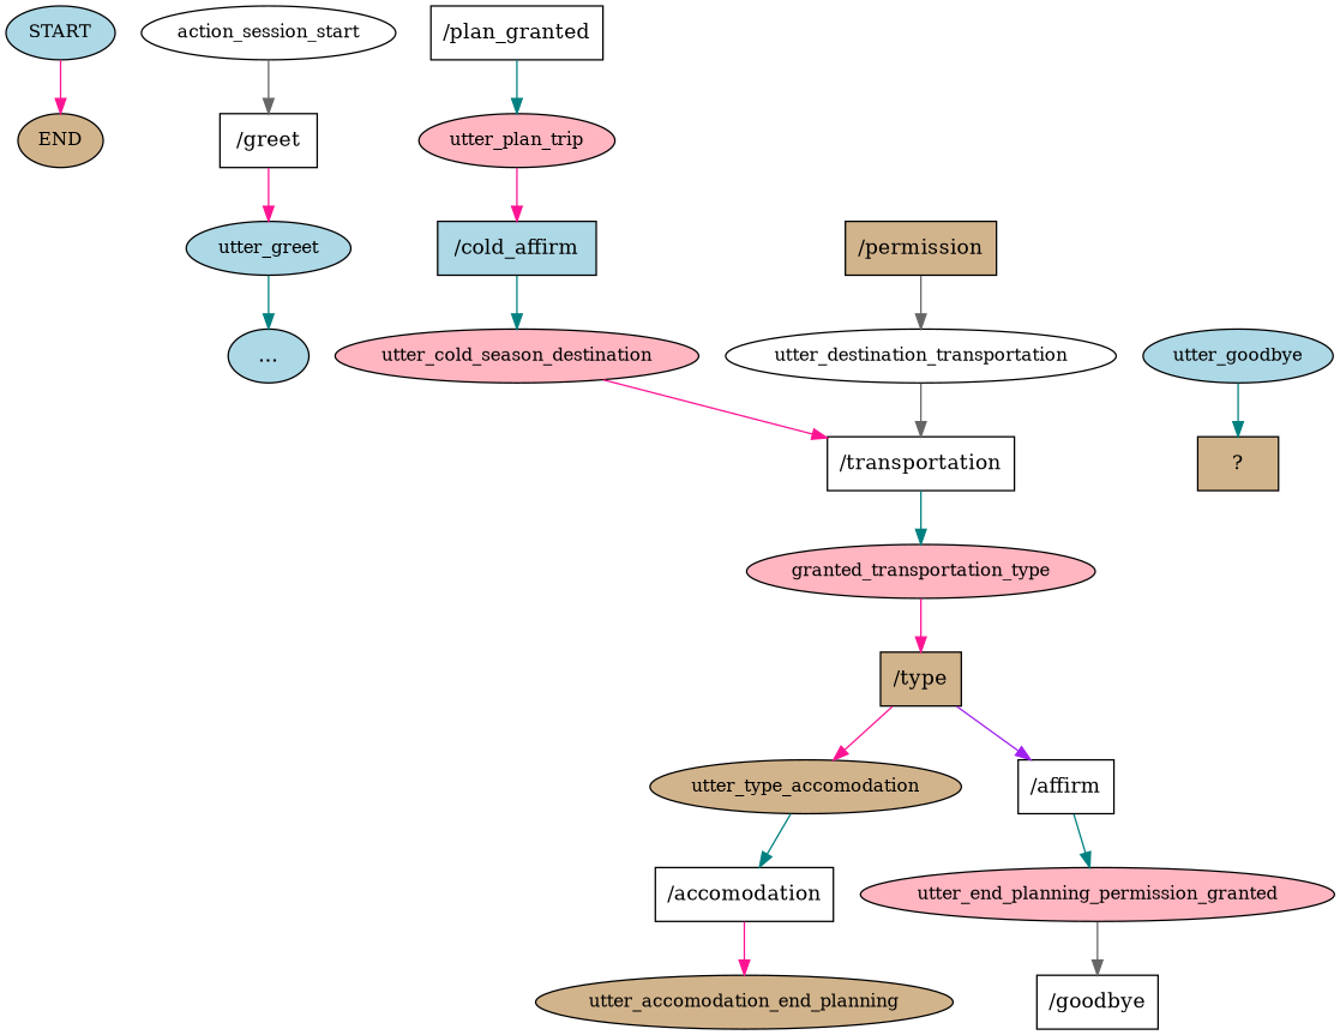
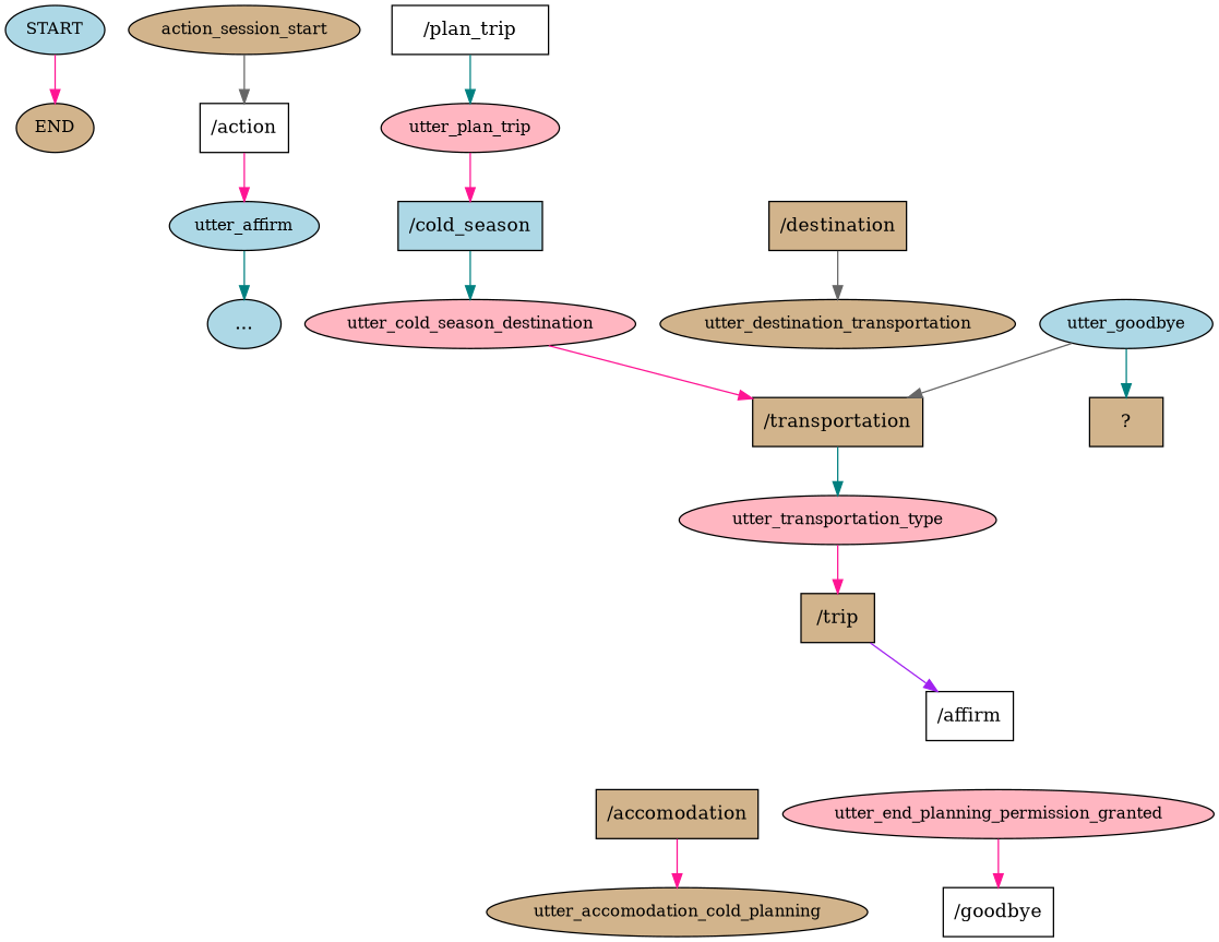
  digraph {
    node [fillcolor=tan fontsize=12 style=filled]
    edge [color=deeppink]
    n1 [fillcolor=lightblue label=START]
    n2 [label=END]
-   n3 [fillcolor=white label=action_session_start]
-   n4 [fillcolor=white label="/greet" shape=rect fontsize=""]
-   n5 [fillcolor=lightblue label=utter_greet]
+   n3 [label=action_session_start]
+   n4 [fillcolor=white label="/action" shape=rect fontsize=""]
+   n5 [fillcolor=lightblue label=utter_affirm]
    n6 [fillcolor=lightblue label="..." fontsize=""]
-   n7 [fillcolor=white label="/plan_granted" shape=rect fontsize=""]
+   n7 [fillcolor=white label="/plan_trip" shape=rect fontsize=""]
    n8 [fillcolor=lightpink label=utter_plan_trip]
-   n9 [fillcolor=lightblue label="/cold_affirm" shape=rect fontsize=""]
+   n9 [fillcolor=lightblue label="/cold_season" shape=rect fontsize=""]
    n10 [fillcolor=lightpink label=utter_cold_season_destination]
-   n11 [fillcolor=white label="/transportation" shape=rect fontsize=""]
-   n12 [label="/permission" shape=rect fontsize=""]
-   n13 [fillcolor=white label=utter_destination_transportation]
-   n14 [fillcolor=lightpink label=granted_transportation_type]
-   n15 [label="/type" shape=rect fontsize=""]
-   n16 [label=utter_type_accomodation]
+   n11 [label="/transportation" shape=rect fontsize=""]
+   n12 [label="/destination" shape=rect fontsize=""]
+   n13 [label=utter_destination_transportation]
+   n14 [fillcolor=lightpink label=utter_transportation_type]
+   n15 [label="/trip" shape=rect fontsize=""]
    n17 [fillcolor=white label="/affirm" shape=rect fontsize=""]
-   n18 [fillcolor=white label="/accomodation" shape=rect fontsize=""]
-   n19 [label=utter_accomodation_end_planning]
+   n18 [label="/accomodation" shape=rect fontsize=""]
+   n19 [label=utter_accomodation_cold_planning]
    n20 [fillcolor=lightpink label=utter_end_planning_permission_granted]
    n21 [fillcolor=white label="/goodbye" shape=rect fontsize=""]
    n22 [fillcolor=lightblue label=utter_goodbye]
    n23 [label="  ?  " shape=rect fontsize=""]
    n1 -> n2
    n3 -> n4 [color=gray40]
    n4 -> n5
    n5 -> n6 [color=teal]
    n7 -> n8 [color=teal]
    n8 -> n9
    n9 -> n10 [color=teal]
    n10 -> n11
    n11 -> n14 [color=teal]
    n12 -> n13 [color=gray40]
-   n13 -> n11 [color=gray40]
+   n22 -> n11 [color=gray40]
    n14 -> n15
-   n15 -> n16
    n15 -> n17 [color=purple]
-   n16 -> n18 [color=teal]
-   n17 -> n20 [color=teal]
    n18 -> n19
-   n20 -> n21 [color=gray40]
+   n20 -> n21
    n22 -> n23 [color=teal]
  }
